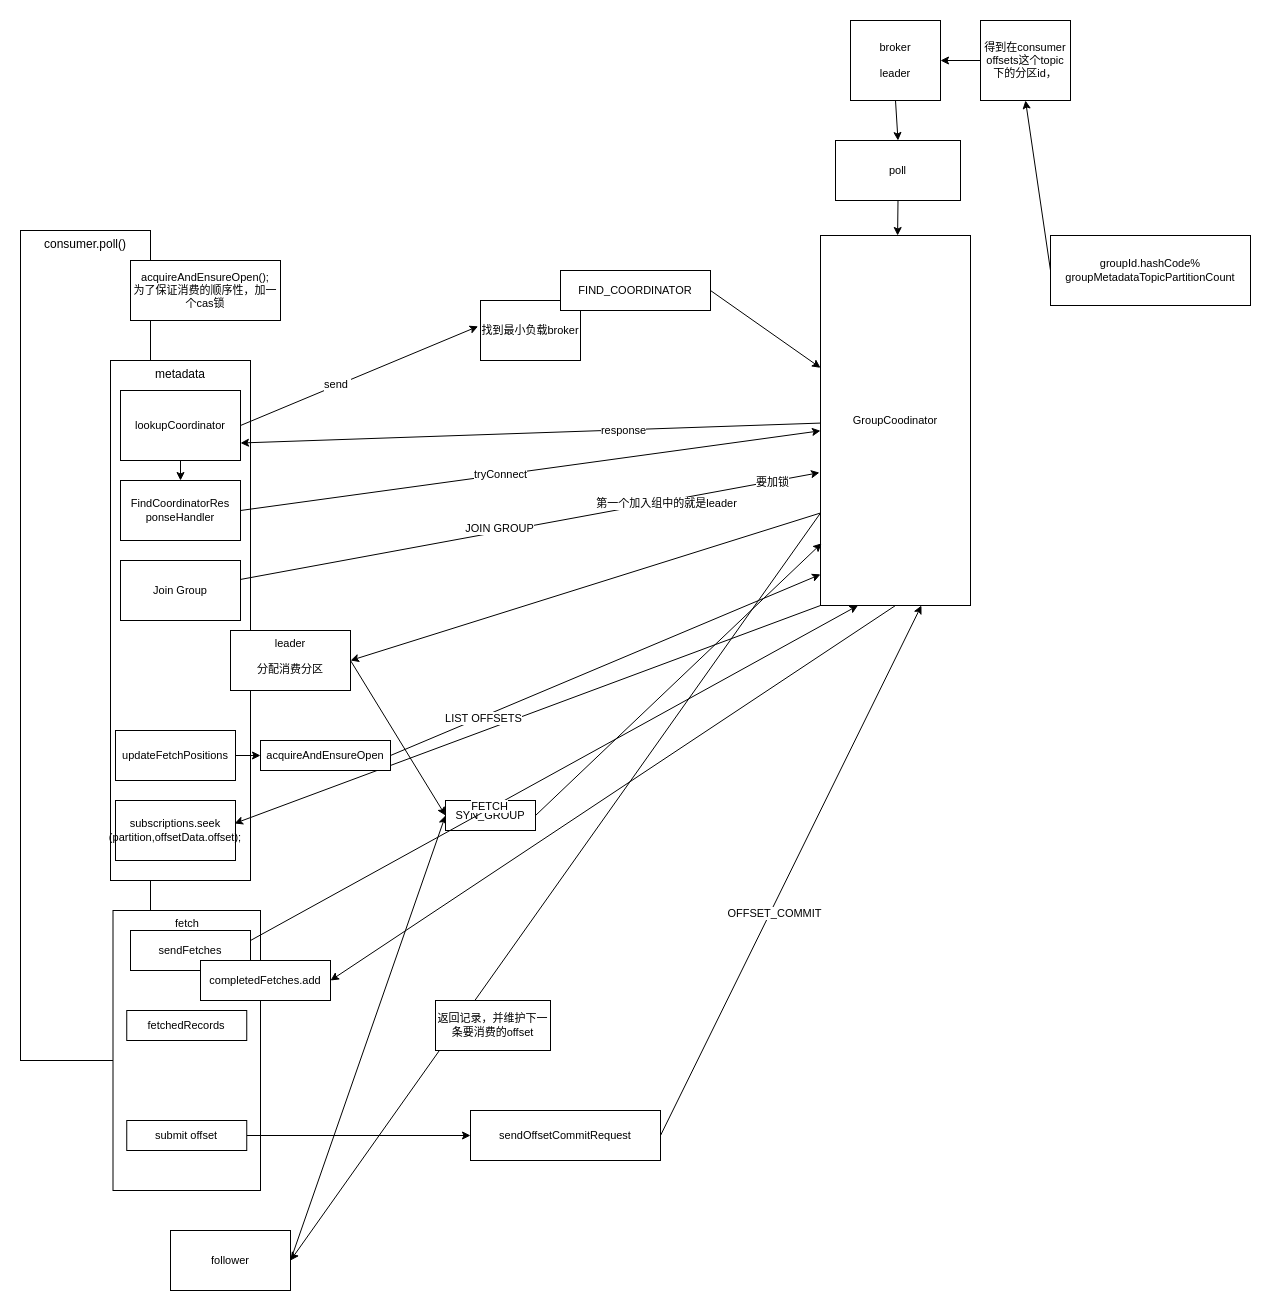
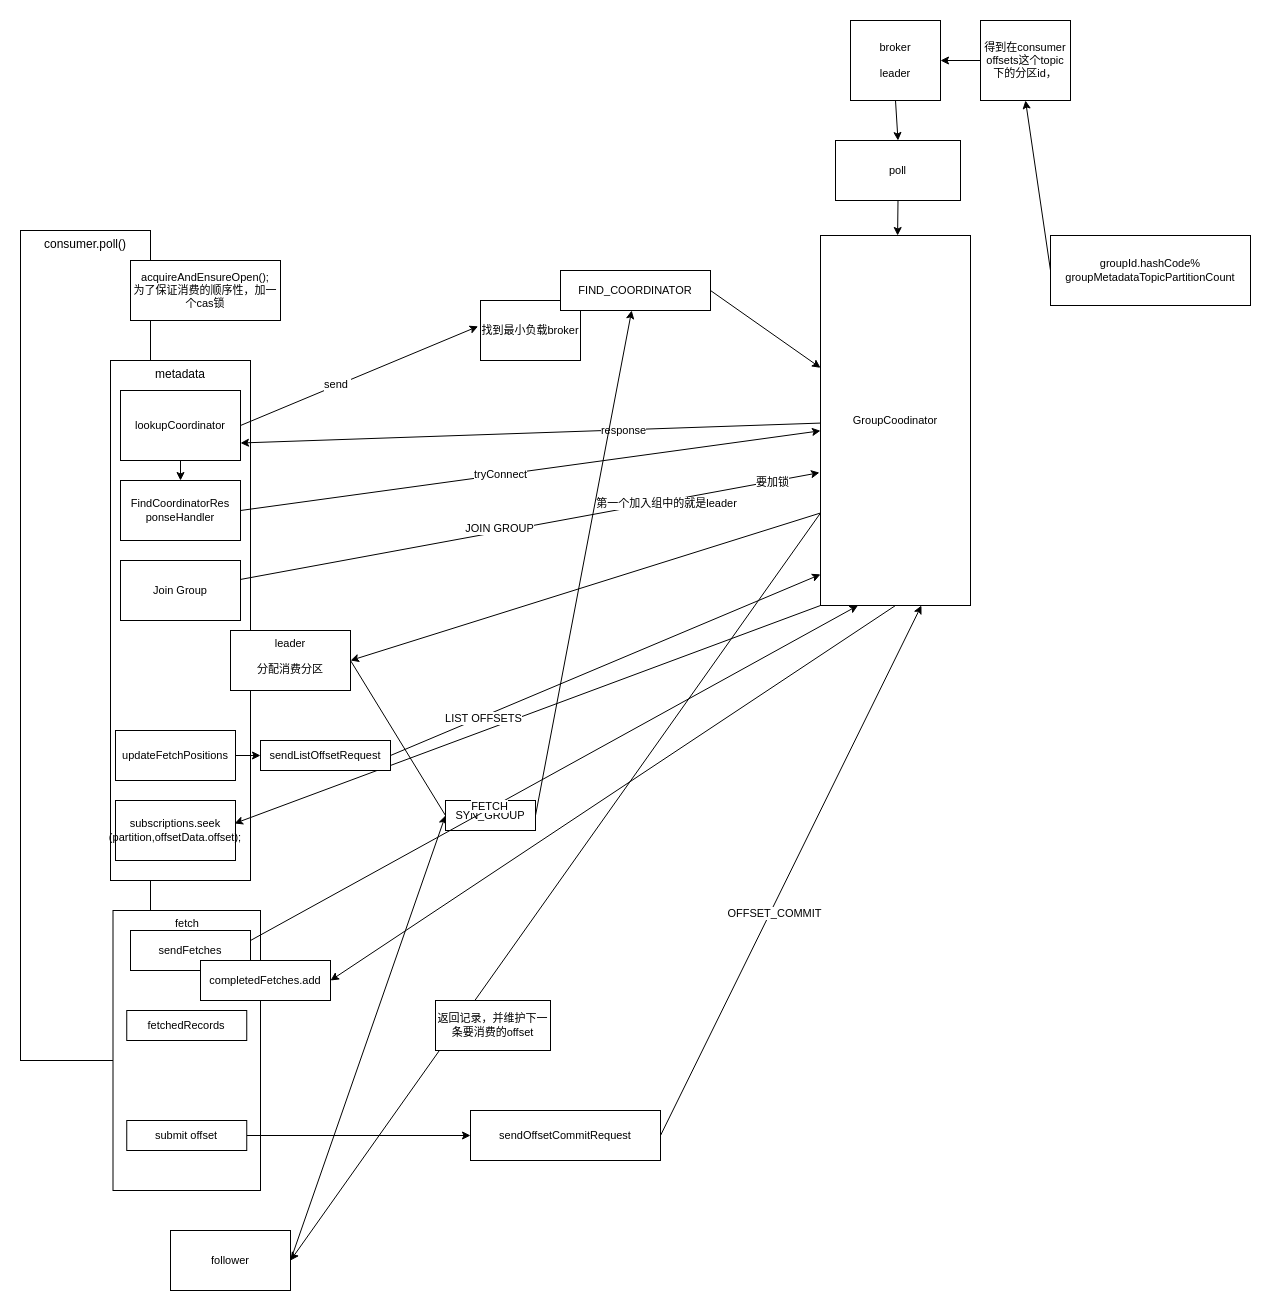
  <mxCell id="0" />
  <mxCell id="1" parent="0" />
  <mxCell id="2" value="consumer.poll()" style="rounded=0;whiteSpace=wrap;html=1;horizontal=1;verticalAlign=top;" vertex="1" parent="1"><mxGeometry x="20" y="230" width="130" height="830" as="geometry" /></mxCell>
  <mxCell id="3" value="metadata&lt;br&gt;&lt;br&gt;&lt;br&gt;" style="rounded=0;whiteSpace=wrap;html=1;verticalAlign=top;" vertex="1" parent="1"><mxGeometry x="110" y="360" width="140" height="520" as="geometry" /></mxCell>
  <mxCell id="4" value="&lt;span style=&quot;font-size: 11px;&quot;&gt;acquireAndEnsureOpen();&lt;br&gt;为了保证消费的顺序性，加一个cas锁&lt;br&gt;&lt;/span&gt;" style="rounded=0;whiteSpace=wrap;html=1;fontFamily=Helvetica;fontSize=11;" vertex="1" parent="1"><mxGeometry x="130" y="260" width="150" height="60" as="geometry" /></mxCell>
  <mxCell id="5" style="rounded=0;orthogonalLoop=1;jettySize=auto;html=1;exitX=1;exitY=0.5;exitDx=0;exitDy=0;fontFamily=Helvetica;fontSize=11;horizontal=1;entryX=-0.024;entryY=0.431;entryDx=0;entryDy=0;entryPerimeter=0;" edge="1" parent="1" source="8" target="9"><mxGeometry relative="1" as="geometry"><mxPoint x="250" y="416.36" as="sourcePoint" /><mxPoint x="420" y="369.996" as="targetPoint" /></mxGeometry></mxCell>
  <mxCell id="6" value="send&amp;nbsp;" style="edgeLabel;html=1;align=center;verticalAlign=middle;resizable=0;points=[];fontSize=11;fontFamily=Helvetica;" vertex="1" connectable="0" parent="5"><mxGeometry x="-0.184" y="1" relative="1" as="geometry"><mxPoint as="offset" /></mxGeometry></mxCell>
  <mxCell id="7" style="edgeStyle=none;rounded=0;orthogonalLoop=1;jettySize=auto;html=1;exitX=0.5;exitY=1;exitDx=0;exitDy=0;entryX=0.5;entryY=0;entryDx=0;entryDy=0;fontFamily=Helvetica;fontSize=11;" edge="1" parent="1" source="8" target="28"><mxGeometry relative="1" as="geometry" /></mxCell>
  <mxCell id="8" value="&lt;span style=&quot;font-size: 11px;&quot;&gt;lookupCoordinator&lt;/span&gt;" style="rounded=0;whiteSpace=wrap;html=1;fontFamily=Helvetica;fontSize=11;" vertex="1" parent="1"><mxGeometry x="120" y="390" width="120" height="70" as="geometry" /></mxCell>
  <mxCell id="9" value="找到最小负载broker" style="rounded=0;whiteSpace=wrap;html=1;fontFamily=Helvetica;fontSize=11;" vertex="1" parent="1"><mxGeometry x="480" y="300" width="100" height="60" as="geometry" /></mxCell>
  <mxCell id="10" style="edgeStyle=none;rounded=0;orthogonalLoop=1;jettySize=auto;html=1;exitX=1;exitY=0.5;exitDx=0;exitDy=0;fontFamily=Helvetica;fontSize=11;" edge="1" parent="1" source="11" target="19"><mxGeometry relative="1" as="geometry" /></mxCell>
  <mxCell id="11" value="FIND_COORDINATOR" style="rounded=0;whiteSpace=wrap;html=1;fontFamily=Helvetica;fontSize=11;" vertex="1" parent="1"><mxGeometry x="560" y="270" width="150" height="40" as="geometry" /></mxCell>
  <mxCell id="12" style="edgeStyle=none;rounded=0;orthogonalLoop=1;jettySize=auto;html=1;exitX=0;exitY=0.5;exitDx=0;exitDy=0;entryX=0.5;entryY=1;entryDx=0;entryDy=0;fontFamily=Helvetica;fontSize=11;" edge="1" parent="1" source="13" target="21"><mxGeometry relative="1" as="geometry" /></mxCell>
  <mxCell id="13" value="groupId.hashCode%&lt;br&gt;groupMetadataTopicPartitionCount" style="rounded=0;whiteSpace=wrap;html=1;fontFamily=Helvetica;fontSize=11;" vertex="1" parent="1"><mxGeometry x="1050" y="235" width="200" height="70" as="geometry" /></mxCell>
  <mxCell id="14" style="edgeStyle=none;rounded=0;orthogonalLoop=1;jettySize=auto;html=1;entryX=1;entryY=0.75;entryDx=0;entryDy=0;fontFamily=Helvetica;fontSize=11;" edge="1" parent="1" source="19" target="8"><mxGeometry relative="1" as="geometry" /></mxCell>
  <mxCell id="15" value="response" style="edgeLabel;html=1;align=center;verticalAlign=middle;resizable=0;points=[];fontSize=11;fontFamily=Helvetica;" vertex="1" connectable="0" parent="14"><mxGeometry x="-0.316" relative="1" as="geometry"><mxPoint as="offset" /></mxGeometry></mxCell>
  <mxCell id="16" style="edgeStyle=none;rounded=0;orthogonalLoop=1;jettySize=auto;html=1;exitX=0;exitY=0.75;exitDx=0;exitDy=0;entryX=1;entryY=0.5;entryDx=0;entryDy=0;fontFamily=Helvetica;fontSize=11;" edge="1" parent="1" source="19" target="35"><mxGeometry relative="1" as="geometry" /></mxCell>
  <mxCell id="17" style="edgeStyle=none;rounded=0;orthogonalLoop=1;jettySize=auto;html=1;exitX=0;exitY=0.75;exitDx=0;exitDy=0;entryX=1;entryY=0.5;entryDx=0;entryDy=0;fontFamily=Helvetica;fontSize=11;" edge="1" parent="1" source="19" target="37"><mxGeometry relative="1" as="geometry" /></mxCell>
  <mxCell id="18" style="edgeStyle=none;rounded=0;orthogonalLoop=1;jettySize=auto;html=1;exitX=0;exitY=1;exitDx=0;exitDy=0;entryX=0.992;entryY=0.383;entryDx=0;entryDy=0;entryPerimeter=0;fontFamily=Helvetica;fontSize=11;" edge="1" parent="1" source="19" target="45"><mxGeometry relative="1" as="geometry" /></mxCell>
  <mxCell id="19" value="&lt;span style=&quot;font-size: 11px;&quot;&gt;GroupCoodinator&lt;/span&gt;" style="rounded=0;whiteSpace=wrap;html=1;fontFamily=Helvetica;fontSize=11;" vertex="1" parent="1"><mxGeometry x="820" y="235" width="150" height="370" as="geometry" /></mxCell>
  <mxCell id="20" style="edgeStyle=none;rounded=0;orthogonalLoop=1;jettySize=auto;html=1;exitX=0;exitY=0.5;exitDx=0;exitDy=0;entryX=1;entryY=0.5;entryDx=0;entryDy=0;fontFamily=Helvetica;fontSize=11;" edge="1" parent="1" source="21" target="23"><mxGeometry relative="1" as="geometry" /></mxCell>
  <mxCell id="21" value="得到在consumer offsets这个topic下的分区id，" style="rounded=0;whiteSpace=wrap;html=1;fontFamily=Helvetica;fontSize=11;" vertex="1" parent="1"><mxGeometry x="980" y="20" width="90" height="80" as="geometry" /></mxCell>
  <mxCell id="22" style="edgeStyle=none;rounded=0;orthogonalLoop=1;jettySize=auto;html=1;exitX=0.5;exitY=1;exitDx=0;exitDy=0;entryX=0.5;entryY=0;entryDx=0;entryDy=0;fontFamily=Helvetica;fontSize=11;" edge="1" parent="1" source="23" target="25"><mxGeometry relative="1" as="geometry" /></mxCell>
  <mxCell id="23" value="broker&lt;br&gt;&lt;br&gt;leader" style="rounded=0;whiteSpace=wrap;html=1;fontFamily=Helvetica;fontSize=11;" vertex="1" parent="1"><mxGeometry x="850" y="20" width="90" height="80" as="geometry" /></mxCell>
  <mxCell id="24" style="edgeStyle=none;rounded=0;orthogonalLoop=1;jettySize=auto;html=1;exitX=0.5;exitY=1;exitDx=0;exitDy=0;fontFamily=Helvetica;fontSize=11;" edge="1" parent="1" source="25" target="19"><mxGeometry relative="1" as="geometry" /></mxCell>
  <mxCell id="25" value="poll" style="rounded=0;whiteSpace=wrap;html=1;fontFamily=Helvetica;fontSize=11;" vertex="1" parent="1"><mxGeometry x="835" y="140" width="125" height="60" as="geometry" /></mxCell>
  <mxCell id="26" style="edgeStyle=none;rounded=0;orthogonalLoop=1;jettySize=auto;html=1;exitX=1;exitY=0.5;exitDx=0;exitDy=0;fontFamily=Helvetica;fontSize=11;" edge="1" parent="1" source="28" target="19"><mxGeometry relative="1" as="geometry" /></mxCell>
  <mxCell id="27" value="tryConnect" style="edgeLabel;html=1;align=center;verticalAlign=middle;resizable=0;points=[];fontSize=11;fontFamily=Helvetica;" vertex="1" connectable="0" parent="26"><mxGeometry x="-0.105" y="1" relative="1" as="geometry"><mxPoint as="offset" /></mxGeometry></mxCell>
  <mxCell id="28" value="&lt;div&gt;&lt;span style=&quot;font-size: 11px;&quot;&gt;FindCoordinatorRes&lt;/span&gt;&lt;/div&gt;&lt;div&gt;&lt;span style=&quot;font-size: 11px;&quot;&gt;ponseHandler&lt;/span&gt;&lt;/div&gt;" style="rounded=0;whiteSpace=wrap;html=1;fontFamily=Helvetica;fontSize=11;" vertex="1" parent="1"><mxGeometry x="120" y="480" width="120" height="60" as="geometry" /></mxCell>
  <mxCell id="29" style="edgeStyle=none;rounded=0;orthogonalLoop=1;jettySize=auto;html=1;entryX=-0.007;entryY=0.641;entryDx=0;entryDy=0;fontFamily=Helvetica;fontSize=11;entryPerimeter=0;" edge="1" parent="1" source="33" target="19"><mxGeometry relative="1" as="geometry" /></mxCell>
  <mxCell id="30" value="JOIN GROUP" style="edgeLabel;html=1;align=center;verticalAlign=middle;resizable=0;points=[];fontSize=11;fontFamily=Helvetica;" vertex="1" connectable="0" parent="29"><mxGeometry x="-0.104" y="4" relative="1" as="geometry"><mxPoint as="offset" /></mxGeometry></mxCell>
  <mxCell id="31" value="第一个加入组中的就是leader" style="edgeLabel;html=1;align=center;verticalAlign=middle;resizable=0;points=[];fontSize=11;fontFamily=Helvetica;" vertex="1" connectable="0" parent="29"><mxGeometry x="0.468" y="-2" relative="1" as="geometry"><mxPoint as="offset" /></mxGeometry></mxCell>
  <mxCell id="32" value="要加锁" style="edgeLabel;html=1;align=center;verticalAlign=middle;resizable=0;points=[];fontSize=11;fontFamily=Helvetica;" vertex="1" connectable="0" parent="29"><mxGeometry x="0.834" y="-1" relative="1" as="geometry"><mxPoint as="offset" /></mxGeometry></mxCell>
  <mxCell id="33" value="&lt;div&gt;Join Group&lt;/div&gt;" style="rounded=0;whiteSpace=wrap;html=1;fontFamily=Helvetica;fontSize=11;" vertex="1" parent="1"><mxGeometry x="120" y="560" width="120" height="60" as="geometry" /></mxCell>
- <mxCell id="34" style="edgeStyle=none;rounded=0;orthogonalLoop=1;jettySize=auto;html=1;exitX=1;exitY=0.5;exitDx=0;exitDy=0;entryX=0;entryY=0.5;entryDx=0;entryDy=0;fontFamily=Helvetica;fontSize=11;" edge="1" parent="1" source="35" target="39"><mxGeometry relative="1" as="geometry" /></mxCell>
+ <mxCell id="34" style="edgeStyle=none;rounded=0;orthogonalLoop=1;jettySize=auto;html=1;exitX=1;exitY=0.5;exitDx=0;exitDy=0;entryX=0;entryY=0.5;entryDx=0;entryDy=0;fontFamily=Helvetica;fontSize=11;endArrow=none;" edge="1" parent="1" source="35" target="39"><mxGeometry relative="1" as="geometry" /></mxCell>
  <mxCell id="35" value="leader&lt;br&gt;&lt;br&gt;分配消费分区" style="rounded=0;whiteSpace=wrap;html=1;fontFamily=Helvetica;fontSize=11;verticalAlign=top;" vertex="1" parent="1"><mxGeometry x="230" y="630" width="120" height="60" as="geometry" /></mxCell>
  <mxCell id="36" style="edgeStyle=none;rounded=0;orthogonalLoop=1;jettySize=auto;html=1;exitX=1;exitY=0.5;exitDx=0;exitDy=0;entryX=0;entryY=0.5;entryDx=0;entryDy=0;fontFamily=Helvetica;fontSize=11;" edge="1" parent="1" source="37" target="39"><mxGeometry relative="1" as="geometry" /></mxCell>
  <mxCell id="37" value="follower" style="rounded=0;whiteSpace=wrap;html=1;fontFamily=Helvetica;fontSize=11;" vertex="1" parent="1"><mxGeometry x="170" y="1230" width="120" height="60" as="geometry" /></mxCell>
- <mxCell id="38" style="edgeStyle=none;rounded=0;orthogonalLoop=1;jettySize=auto;html=1;exitX=1;exitY=0.5;exitDx=0;exitDy=0;entryX=0.007;entryY=0.832;entryDx=0;entryDy=0;entryPerimeter=0;fontFamily=Helvetica;fontSize=11;" edge="1" parent="1" source="39" target="19"><mxGeometry relative="1" as="geometry" /></mxCell>
+ <mxCell id="38" style="edgeStyle=none;rounded=0;orthogonalLoop=1;jettySize=auto;html=1;exitX=1;exitY=0.5;exitDx=0;exitDy=0;fontFamily=Helvetica;fontSize=11;" edge="1" parent="1" source="39" target="11"><mxGeometry relative="1" as="geometry" /></mxCell>
  <mxCell id="39" value="SYN_GROUP" style="rounded=0;whiteSpace=wrap;html=1;fontFamily=Helvetica;fontSize=11;" vertex="1" parent="1"><mxGeometry x="445" y="800" width="90" height="30" as="geometry" /></mxCell>
  <mxCell id="40" style="edgeStyle=none;rounded=0;orthogonalLoop=1;jettySize=auto;html=1;exitX=1;exitY=0.5;exitDx=0;exitDy=0;fontFamily=Helvetica;fontSize=11;" edge="1" parent="1" source="41" target="44"><mxGeometry relative="1" as="geometry" /></mxCell>
  <mxCell id="41" value="updateFetchPositions" style="rounded=0;whiteSpace=wrap;html=1;fontFamily=Helvetica;fontSize=11;" vertex="1" parent="1"><mxGeometry x="115" y="730" width="120" height="50" as="geometry" /></mxCell>
  <mxCell id="42" style="edgeStyle=none;rounded=0;orthogonalLoop=1;jettySize=auto;html=1;exitX=1;exitY=0.5;exitDx=0;exitDy=0;entryX=0;entryY=0.916;entryDx=0;entryDy=0;entryPerimeter=0;fontFamily=Helvetica;fontSize=11;" edge="1" parent="1" source="44" target="19"><mxGeometry relative="1" as="geometry" /></mxCell>
  <mxCell id="43" value="LIST OFFSETS" style="edgeLabel;html=1;align=center;verticalAlign=middle;resizable=0;points=[];fontSize=11;fontFamily=Helvetica;" vertex="1" connectable="0" parent="42"><mxGeometry x="-0.574" y="-2" relative="1" as="geometry"><mxPoint y="-1" as="offset" /></mxGeometry></mxCell>
- <mxCell id="44" value="acquireAndEnsureOpen" style="rounded=0;whiteSpace=wrap;html=1;fontFamily=Helvetica;fontSize=11;" vertex="1" parent="1"><mxGeometry x="260" y="740" width="130" height="30" as="geometry" /></mxCell>
+ <mxCell id="44" value="sendListOffsetRequest" style="rounded=0;whiteSpace=wrap;html=1;fontFamily=Helvetica;fontSize=11;" vertex="1" parent="1"><mxGeometry x="260" y="740" width="130" height="30" as="geometry" /></mxCell>
  <mxCell id="45" value="subscriptions.seek&lt;br&gt;(partition,offsetData.offset);" style="rounded=0;whiteSpace=wrap;html=1;fontFamily=Helvetica;fontSize=11;" vertex="1" parent="1"><mxGeometry x="115" y="800" width="120" height="60" as="geometry" /></mxCell>
  <mxCell id="46" value="fetch" style="rounded=0;whiteSpace=wrap;html=1;fontFamily=Helvetica;fontSize=11;verticalAlign=top;" vertex="1" parent="1"><mxGeometry x="112.5" y="910" width="147.5" height="280" as="geometry" /></mxCell>
  <mxCell id="47" value="sendFetches" style="rounded=0;whiteSpace=wrap;html=1;fontFamily=Helvetica;fontSize=11;" vertex="1" parent="1"><mxGeometry x="130" y="930" width="120" height="40" as="geometry" /></mxCell>
  <mxCell id="48" value="completedFetches.add" style="rounded=0;whiteSpace=wrap;html=1;fontFamily=Helvetica;fontSize=11;" vertex="1" parent="1"><mxGeometry x="200" y="960" width="130" height="40" as="geometry" /></mxCell>
  <mxCell id="49" style="edgeStyle=none;rounded=0;orthogonalLoop=1;jettySize=auto;html=1;exitX=0.5;exitY=1;exitDx=0;exitDy=0;entryX=1;entryY=0.5;entryDx=0;entryDy=0;fontFamily=Helvetica;fontSize=11;" edge="1" parent="1" source="19" target="48"><mxGeometry relative="1" as="geometry" /></mxCell>
  <mxCell id="50" style="edgeStyle=none;rounded=0;orthogonalLoop=1;jettySize=auto;html=1;entryX=0.25;entryY=1;entryDx=0;entryDy=0;fontFamily=Helvetica;fontSize=11;exitX=1;exitY=0.25;exitDx=0;exitDy=0;" edge="1" parent="1" source="47" target="19"><mxGeometry relative="1" as="geometry"><mxPoint x="250" y="950" as="sourcePoint" /></mxGeometry></mxCell>
  <mxCell id="51" value="FETCH" style="edgeLabel;html=1;align=center;verticalAlign=middle;resizable=0;points=[];fontSize=11;fontFamily=Helvetica;" vertex="1" connectable="0" parent="50"><mxGeometry x="-0.209" y="3" relative="1" as="geometry"><mxPoint as="offset" /></mxGeometry></mxCell>
  <mxCell id="52" value="fetchedRecords" style="rounded=0;whiteSpace=wrap;html=1;fontFamily=Helvetica;fontSize=11;" vertex="1" parent="1"><mxGeometry x="126.25" y="1010" width="120" height="30" as="geometry" /></mxCell>
  <mxCell id="53" value="返回记录，并维护下一条要消费的offset" style="rounded=0;whiteSpace=wrap;html=1;fontFamily=Helvetica;fontSize=11;" vertex="1" parent="1"><mxGeometry x="435" y="1000" width="115" height="50" as="geometry" /></mxCell>
  <mxCell id="54" style="edgeStyle=none;rounded=0;orthogonalLoop=1;jettySize=auto;html=1;exitX=1;exitY=0.5;exitDx=0;exitDy=0;fontFamily=Helvetica;fontSize=11;" edge="1" parent="1" source="55" target="58"><mxGeometry relative="1" as="geometry" /></mxCell>
  <mxCell id="55" value="submit offset" style="rounded=0;whiteSpace=wrap;html=1;fontFamily=Helvetica;fontSize=11;" vertex="1" parent="1"><mxGeometry x="126.25" y="1120" width="120" height="30" as="geometry" /></mxCell>
  <mxCell id="56" style="edgeStyle=none;rounded=0;orthogonalLoop=1;jettySize=auto;html=1;exitX=1;exitY=0.5;exitDx=0;exitDy=0;entryX=0.673;entryY=1;entryDx=0;entryDy=0;entryPerimeter=0;fontFamily=Helvetica;fontSize=11;" edge="1" parent="1" source="58" target="19"><mxGeometry relative="1" as="geometry" /></mxCell>
  <mxCell id="57" value="OFFSET_COMMIT" style="edgeLabel;html=1;align=center;verticalAlign=middle;resizable=0;points=[];fontSize=11;fontFamily=Helvetica;" vertex="1" connectable="0" parent="56"><mxGeometry x="-0.154" y="-3" relative="1" as="geometry"><mxPoint as="offset" /></mxGeometry></mxCell>
  <mxCell id="58" value="sendOffsetCommitRequest" style="rounded=0;whiteSpace=wrap;html=1;fontFamily=Helvetica;fontSize=11;" vertex="1" parent="1"><mxGeometry x="470" y="1110" width="190" height="50" as="geometry" /></mxCell>
